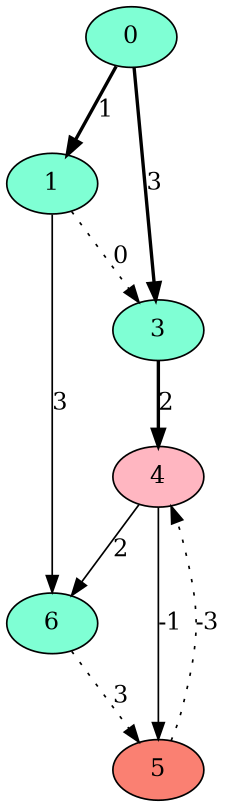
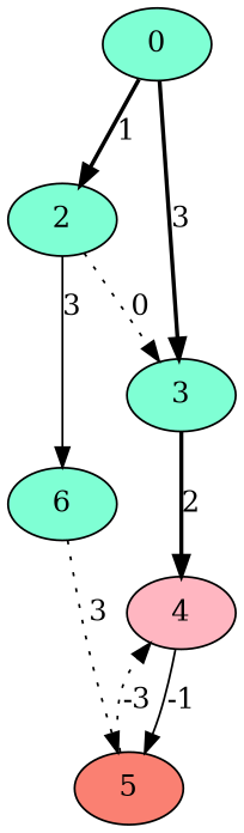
  digraph {
    node [fillcolor=aquamarine style=filled]
    edge [style=bold]
    n1 [label=0]
-   2 [label=1]
+   2
    3
    6
    4 [fillcolor=lightpink]
    5 [fillcolor=salmon]
    n1 -> 2 [label=1]
    n1 -> 3 [label=3]
    2 -> 3 [label=0 style=dotted]
    2 -> 6 [label=3 style=solid]
    3 -> 4 [label=2]
    6 -> 5 [label=3 style=dotted]
-   4 -> 6 [label=2 style=solid]
    4 -> 5 [label=-1 style=solid]
    5 -> 4 [label=-3 style=dotted]
  }
